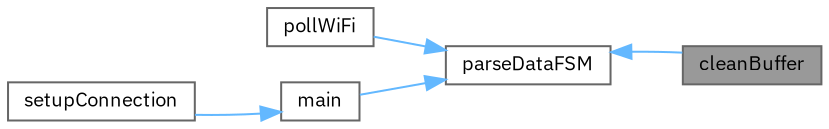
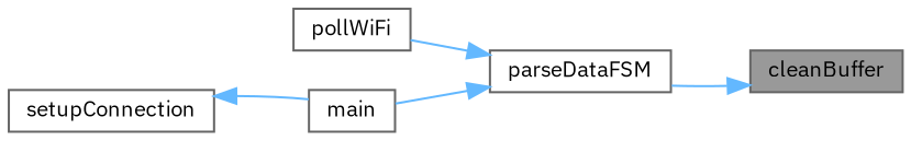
  digraph {
    fontname="IBM Plex Sans"
    rankdir=RL
    node [color=grey40 fillcolor=white fontname="IBM Plex Sans" fontsize=10 shape=box style=filled]
    edge [color=steelblue1 dir=back fontname="IBM Plex Sans" fontsize=10 labelfontname=Helvetica labelfontsize=10 style=solid]
    n1 [color=gray40 fillcolor=grey60 fontcolor=black height=0.2 label=cleanBuffer width=0.4]
    n2 [height=0.2 label=parseDataFSM width=0.4]
    n3 [height=0.2 label=pollWiFi width=0.4]
    n4 [height=0.2 label=main width=0.4]
    n5 [height=0.2 label=setupConnection width=0.4]
-   n2 -> n1
+   n1 -> n2
    n2 -> n3
    n2 -> n4
-   n4 -> n5
+   n5 -> n4
  }
